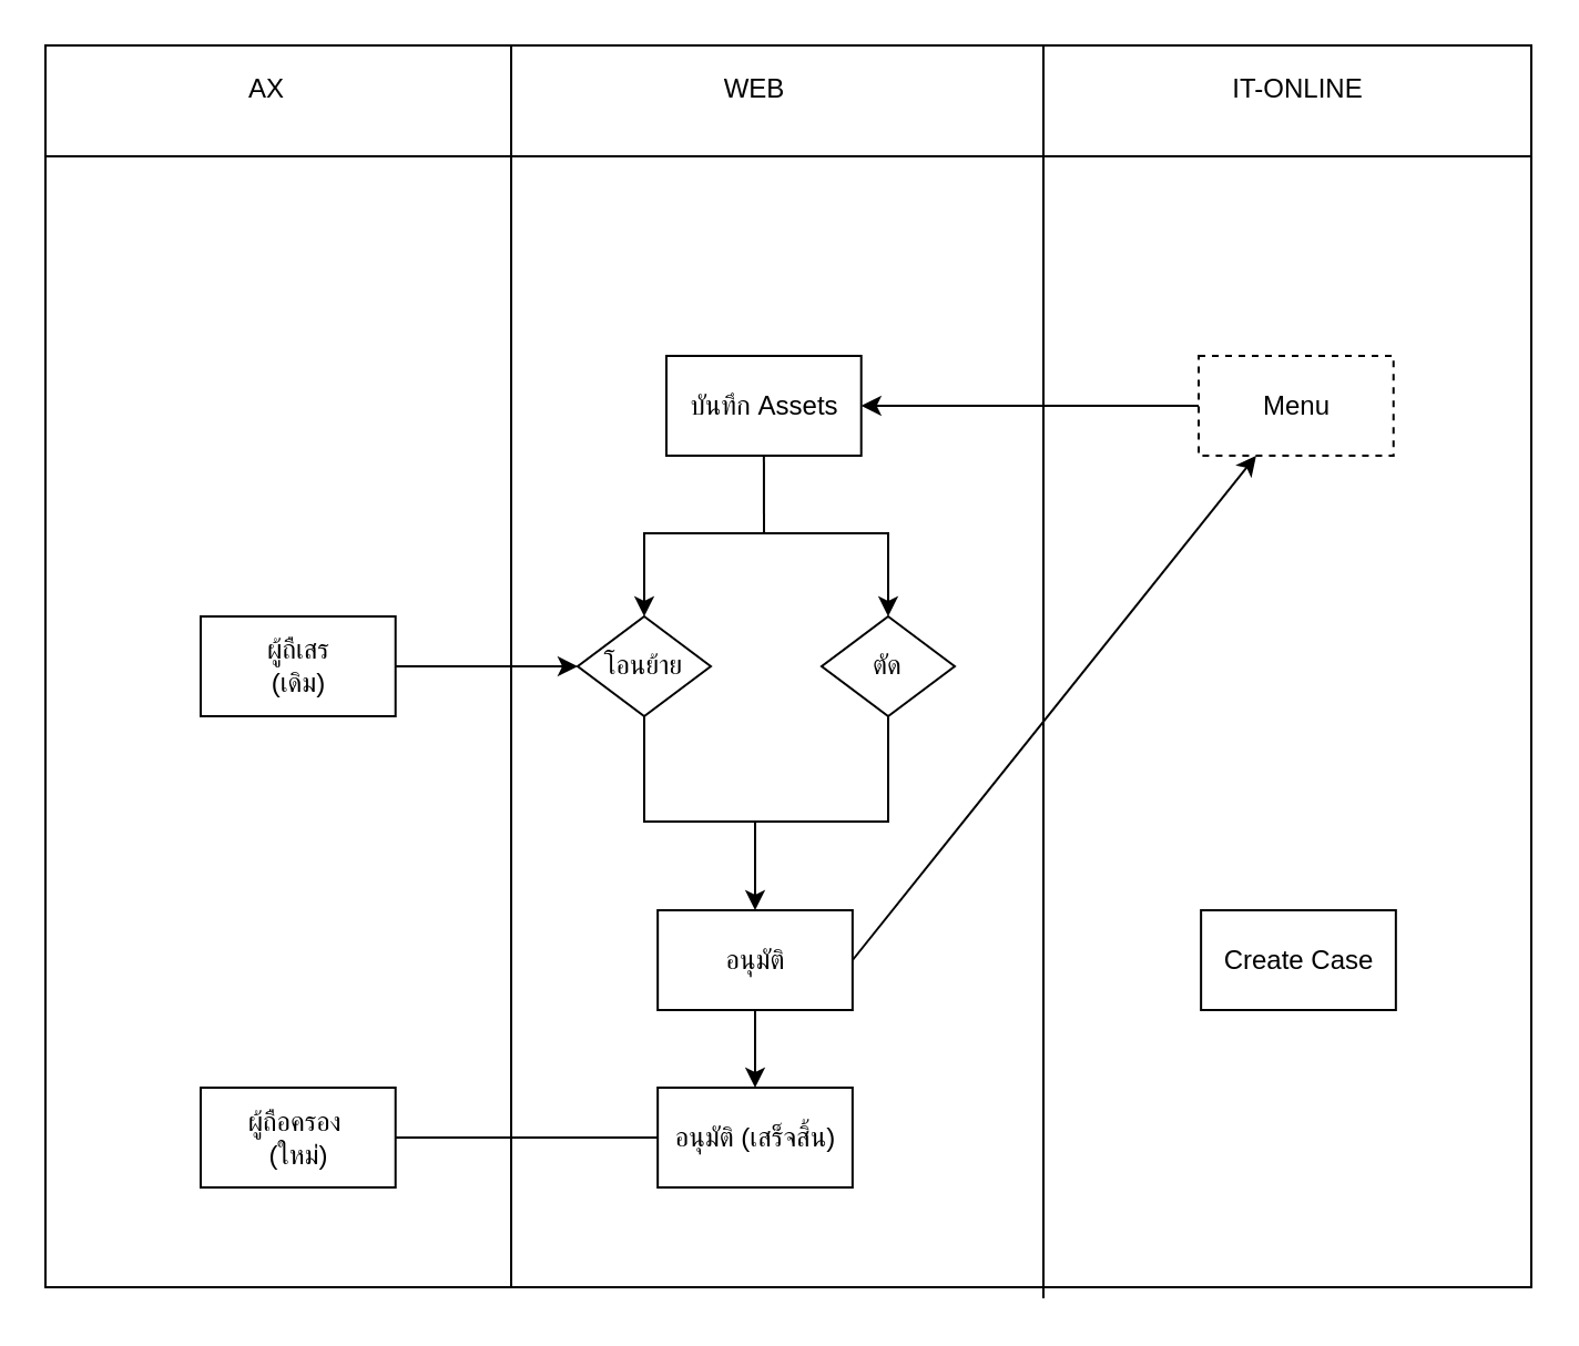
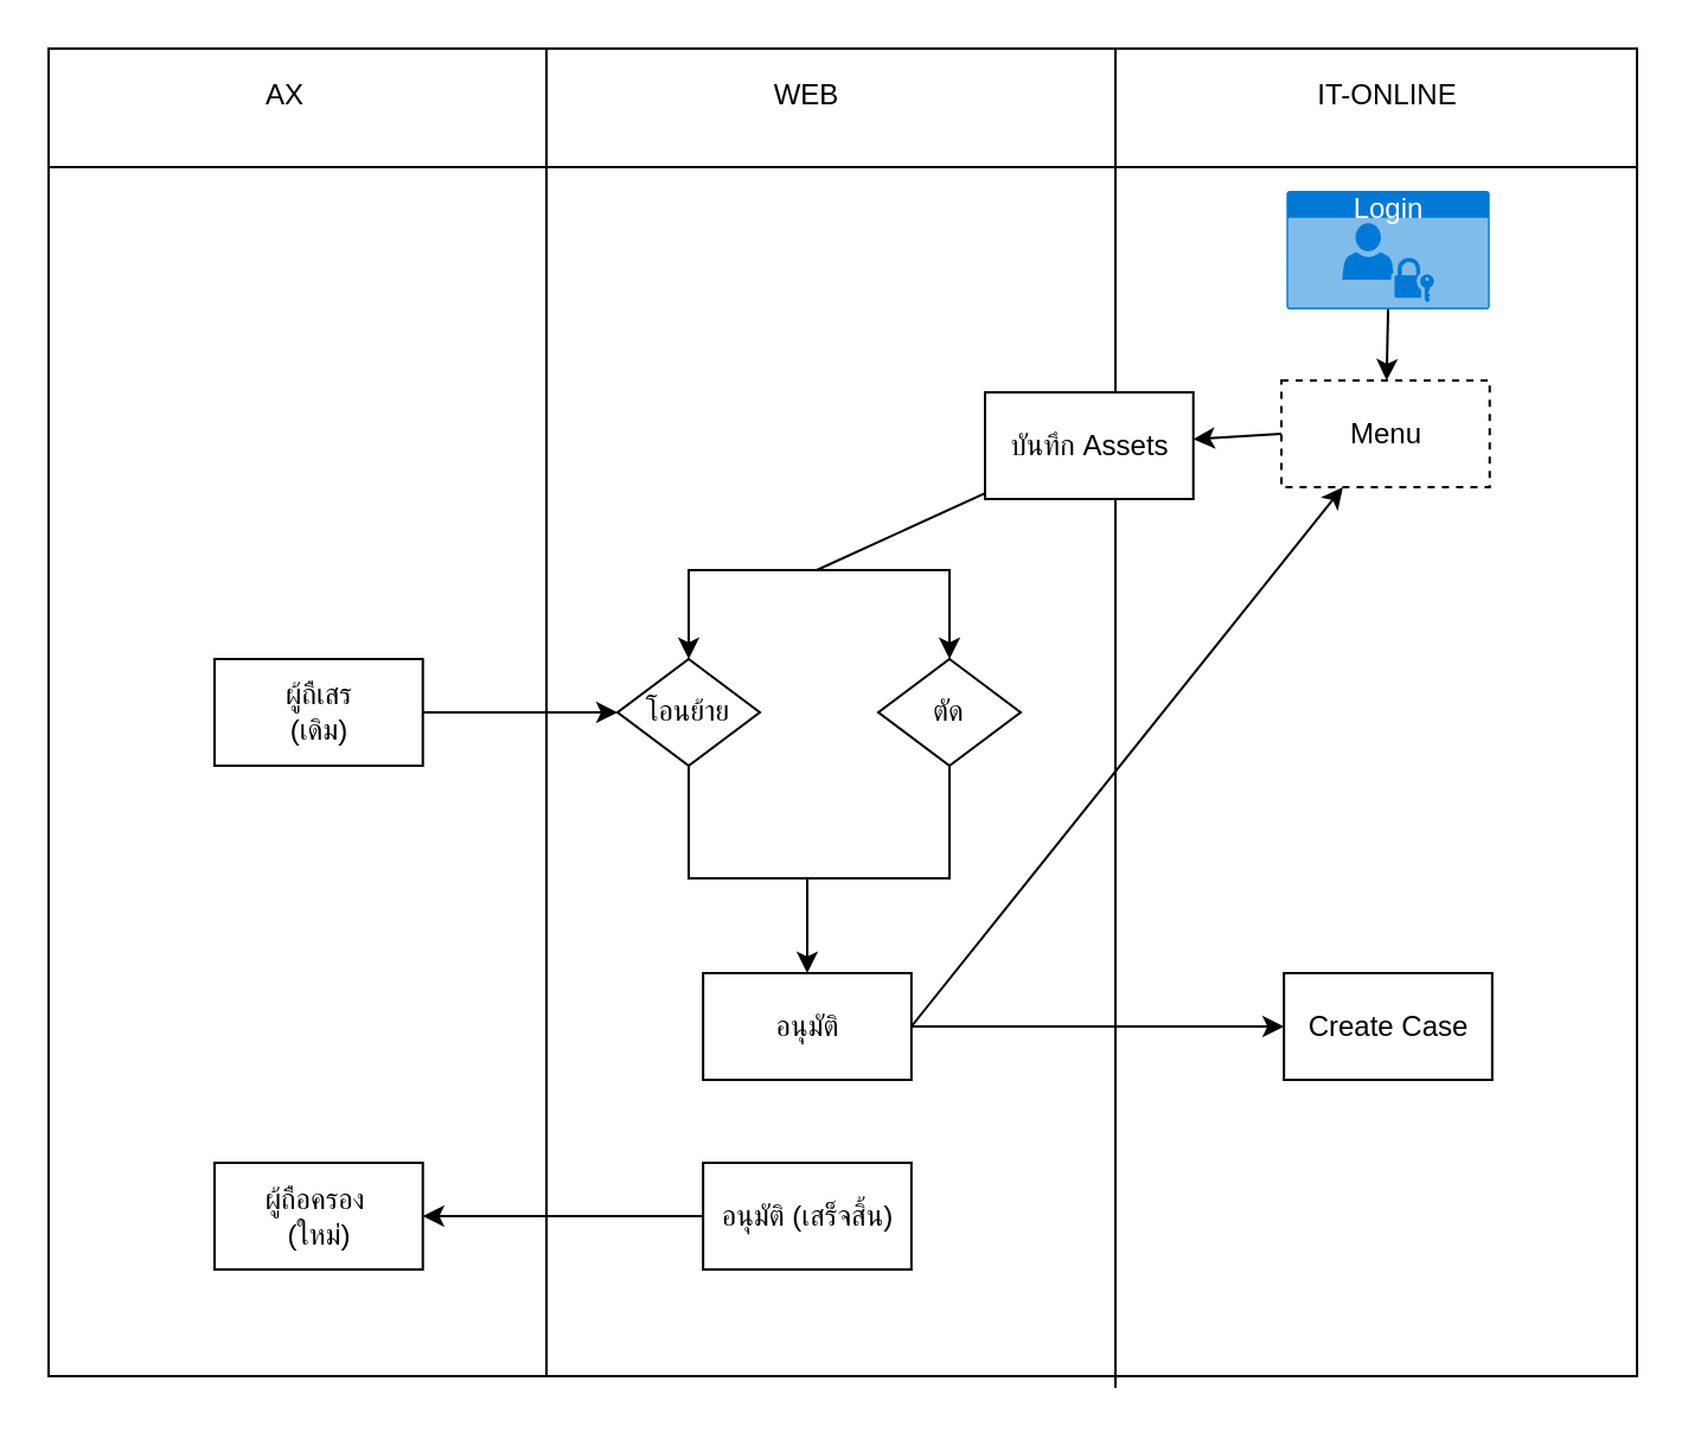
  <mxCell id="0" />
  <mxCell id="1" parent="0" />
  <mxCell id="2" value="" style="shape=internalStorage;whiteSpace=wrap;html=1;backgroundOutline=1;dx=210;dy=50;" vertex="1" parent="1"><mxGeometry x="20" y="20" width="670" height="560" as="geometry" /></mxCell>
  <mxCell id="3" value="" style="endArrow=none;html=1;" edge="1" parent="1"><mxGeometry width="50" height="50" relative="1" as="geometry"><mxPoint x="470" y="585" as="sourcePoint" /><mxPoint x="470" y="20" as="targetPoint" /><Array as="points"><mxPoint x="470" y="390" /></Array></mxGeometry></mxCell>
  <mxCell id="4" value="AX" style="text;html=1;strokeColor=none;fillColor=none;align=center;verticalAlign=middle;whiteSpace=wrap;rounded=0;" vertex="1" parent="1"><mxGeometry x="100" y="30" width="40" height="20" as="geometry" /></mxCell>
  <mxCell id="5" value="WEB" style="text;html=1;strokeColor=none;fillColor=none;align=center;verticalAlign=middle;whiteSpace=wrap;rounded=0;" vertex="1" parent="1"><mxGeometry x="320" y="30" width="40" height="20" as="geometry" /></mxCell>
  <mxCell id="6" value="IT-ONLINE" style="text;html=1;strokeColor=none;fillColor=none;align=center;verticalAlign=middle;whiteSpace=wrap;rounded=0;" vertex="1" parent="1"><mxGeometry x="550" y="30" width="70" height="20" as="geometry" /></mxCell>
+ <mxCell id="7" style="edgeStyle=none;rounded=0;orthogonalLoop=1;jettySize=auto;html=1;exitX=0.5;exitY=1;exitDx=0;exitDy=0;exitPerimeter=0;" edge="1" parent="1" source="8" target="10"><mxGeometry relative="1" as="geometry" /></mxCell>
+ <mxCell id="8" value="Login" style="html=1;strokeColor=none;fillColor=#0079D6;labelPosition=center;verticalLabelPosition=middle;verticalAlign=top;align=center;fontSize=12;outlineConnect=0;spacingTop=-6;fontColor=#FFFFFF;shape=mxgraph.sitemap.login;" vertex="1" parent="1"><mxGeometry x="542.15" y="80" width="85.71" height="50" as="geometry" /></mxCell>
  <mxCell id="9" style="edgeStyle=none;rounded=0;orthogonalLoop=1;jettySize=auto;html=1;exitX=0;exitY=0.5;exitDx=0;exitDy=0;" edge="1" parent="1" source="10" target="12"><mxGeometry relative="1" as="geometry" /></mxCell>
  <mxCell id="10" value="Menu" style="html=1;dashed=1;whitespace=wrap;" vertex="1" parent="1"><mxGeometry x="540.01" y="160" width="87.85" height="45" as="geometry" /></mxCell>
  <mxCell id="11" style="edgeStyle=none;rounded=0;orthogonalLoop=1;jettySize=auto;html=1;startArrow=none;startFill=0;endArrow=none;endFill=0;" edge="1" parent="1" source="12"><mxGeometry relative="1" as="geometry"><mxPoint x="344" y="240" as="targetPoint" /></mxGeometry></mxCell>
- <mxCell id="12" value="บันทึก Assets" style="html=1;dashed=0;whitespace=wrap;" vertex="1" parent="1"><mxGeometry x="300" y="160" width="87.85" height="45" as="geometry" /></mxCell>
- <mxCell id="13" value="" style="edgeStyle=none;rounded=0;orthogonalLoop=1;jettySize=auto;html=1;" edge="1" parent="1" source="16" target="19"><mxGeometry relative="1" as="geometry" /></mxCell>
+ <mxCell id="12" value="บันทึก Assets" style="html=1;dashed=0;whitespace=wrap;" vertex="1" parent="1"><mxGeometry x="415" y="165" width="87.85" height="45" as="geometry" /></mxCell>
+ <mxCell id="13" value="" style="edgeStyle=none;rounded=0;orthogonalLoop=1;jettySize=auto;html=1;" edge="1" parent="1" source="16" target="28"><mxGeometry relative="1" as="geometry" /></mxCell>
  <mxCell id="14" style="edgeStyle=none;rounded=0;orthogonalLoop=1;jettySize=auto;html=1;exitX=0.5;exitY=0;exitDx=0;exitDy=0;startArrow=classic;startFill=1;endArrow=none;endFill=0;" edge="1" parent="1" source="16"><mxGeometry relative="1" as="geometry"><mxPoint x="340" y="370" as="targetPoint" /></mxGeometry></mxCell>
  <mxCell id="15" style="edgeStyle=none;rounded=0;orthogonalLoop=1;jettySize=auto;html=1;exitX=1;exitY=0.5;exitDx=0;exitDy=0;startArrow=none;startFill=0;endArrow=classic;endFill=1;" edge="1" parent="1" source="16" target="10"><mxGeometry relative="1" as="geometry" /></mxCell>
  <mxCell id="16" value="อนุมัติ" style="html=1;dashed=0;whitespace=wrap;" vertex="1" parent="1"><mxGeometry x="296.08" y="410" width="87.85" height="45" as="geometry" /></mxCell>
  <mxCell id="17" value="ผู้ถือครอง&amp;nbsp;&lt;br&gt;(ใหม่)" style="html=1;dashed=0;whitespace=wrap;" vertex="1" parent="1"><mxGeometry x="90" y="490" width="87.85" height="45" as="geometry" /></mxCell>
- <mxCell id="18" style="edgeStyle=none;rounded=0;orthogonalLoop=1;jettySize=auto;html=1;endArrow=none;" edge="1" parent="1" source="19" target="17"><mxGeometry relative="1" as="geometry" /></mxCell>
+ <mxCell id="18" style="edgeStyle=none;rounded=0;orthogonalLoop=1;jettySize=auto;html=1;" edge="1" parent="1" source="19" target="17"><mxGeometry relative="1" as="geometry" /></mxCell>
  <mxCell id="19" value="อนุมัติ (เสร็จสิ้น)" style="html=1;dashed=0;whitespace=wrap;" vertex="1" parent="1"><mxGeometry x="296.08" y="490" width="87.85" height="45" as="geometry" /></mxCell>
  <mxCell id="20" value="ผู้ถืเสร &lt;br&gt;(เดิม)" style="html=1;dashed=0;whitespace=wrap;" vertex="1" parent="1"><mxGeometry x="90" y="277.5" width="87.85" height="45" as="geometry" /></mxCell>
  <mxCell id="21" style="edgeStyle=none;rounded=0;orthogonalLoop=1;jettySize=auto;html=1;exitX=0;exitY=0.5;exitDx=0;exitDy=0;startArrow=classic;startFill=1;endArrow=none;endFill=0;" edge="1" parent="1" source="24" target="20"><mxGeometry relative="1" as="geometry" /></mxCell>
  <mxCell id="22" style="edgeStyle=none;rounded=0;orthogonalLoop=1;jettySize=auto;html=1;exitX=0.5;exitY=0;exitDx=0;exitDy=0;startArrow=classic;startFill=1;endArrow=none;endFill=0;" edge="1" parent="1" source="24"><mxGeometry relative="1" as="geometry"><mxPoint x="340" y="240" as="targetPoint" /><Array as="points"><mxPoint x="290" y="240" /></Array></mxGeometry></mxCell>
  <mxCell id="23" style="edgeStyle=none;rounded=0;orthogonalLoop=1;jettySize=auto;html=1;exitX=0.5;exitY=1;exitDx=0;exitDy=0;startArrow=none;startFill=0;endArrow=none;endFill=0;" edge="1" parent="1" source="24"><mxGeometry relative="1" as="geometry"><mxPoint x="340" y="370" as="targetPoint" /><Array as="points"><mxPoint x="290" y="370" /></Array></mxGeometry></mxCell>
  <mxCell id="24" value="โอนย้าย" style="rhombus;whiteSpace=wrap;html=1;" vertex="1" parent="1"><mxGeometry x="260" y="277.5" width="60" height="45" as="geometry" /></mxCell>
  <mxCell id="25" style="edgeStyle=none;rounded=0;orthogonalLoop=1;jettySize=auto;html=1;exitX=0.5;exitY=0;exitDx=0;exitDy=0;startArrow=classic;startFill=1;endArrow=none;endFill=0;" edge="1" parent="1" source="27"><mxGeometry relative="1" as="geometry"><mxPoint x="340" y="240" as="targetPoint" /><Array as="points"><mxPoint x="400" y="240" /><mxPoint x="390" y="240" /></Array></mxGeometry></mxCell>
  <mxCell id="26" style="edgeStyle=none;rounded=0;orthogonalLoop=1;jettySize=auto;html=1;exitX=0.5;exitY=1;exitDx=0;exitDy=0;startArrow=none;startFill=0;endArrow=none;endFill=0;" edge="1" parent="1" source="27"><mxGeometry relative="1" as="geometry"><mxPoint x="340" y="370" as="targetPoint" /><Array as="points"><mxPoint x="400" y="370" /></Array></mxGeometry></mxCell>
  <mxCell id="27" value="ตัด" style="rhombus;whiteSpace=wrap;html=1;" vertex="1" parent="1"><mxGeometry x="370" y="277.5" width="60" height="45" as="geometry" /></mxCell>
  <mxCell id="28" value="Create Case" style="html=1;dashed=0;whitespace=wrap;" vertex="1" parent="1"><mxGeometry x="541.07" y="410" width="87.85" height="45" as="geometry" /></mxCell>
